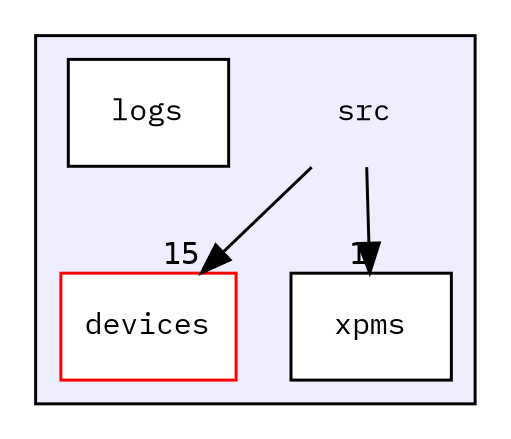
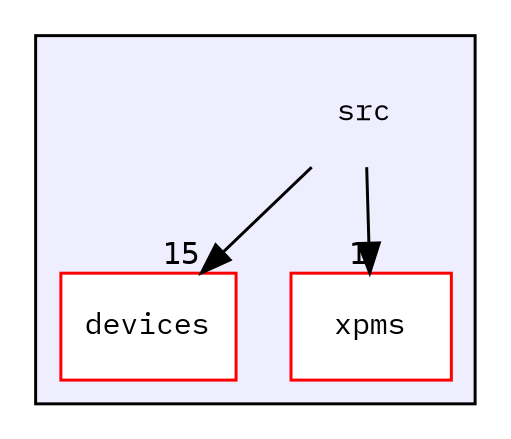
  digraph {
    compound=true
    fontname="IBM Plex Mono"
    node [fontname="IBM Plex Mono" fontsize=10 shape=box color=red fillcolor=white style=filled]
    edge [fontname="IBM Plex Mono" labeldistance=1.5 labelfontname=Helvetica labelfontsize=10]
    n1 [label=src shape=plaintext color="" fillcolor="" style=""]
    n2 [label=devices]
-   n3 [color=black label=logs]
-   n4 [color=black label=xpms]
+   n4 [label=xpms]
    subgraph cluster_1 {
      bgcolor="#eeeeff"
      pencolor=black
      n1
      n2
-     n3
      n4
    }
    n1 -> n2 [headlabel=15]
    n1 -> n4 [headlabel=1]
  }
